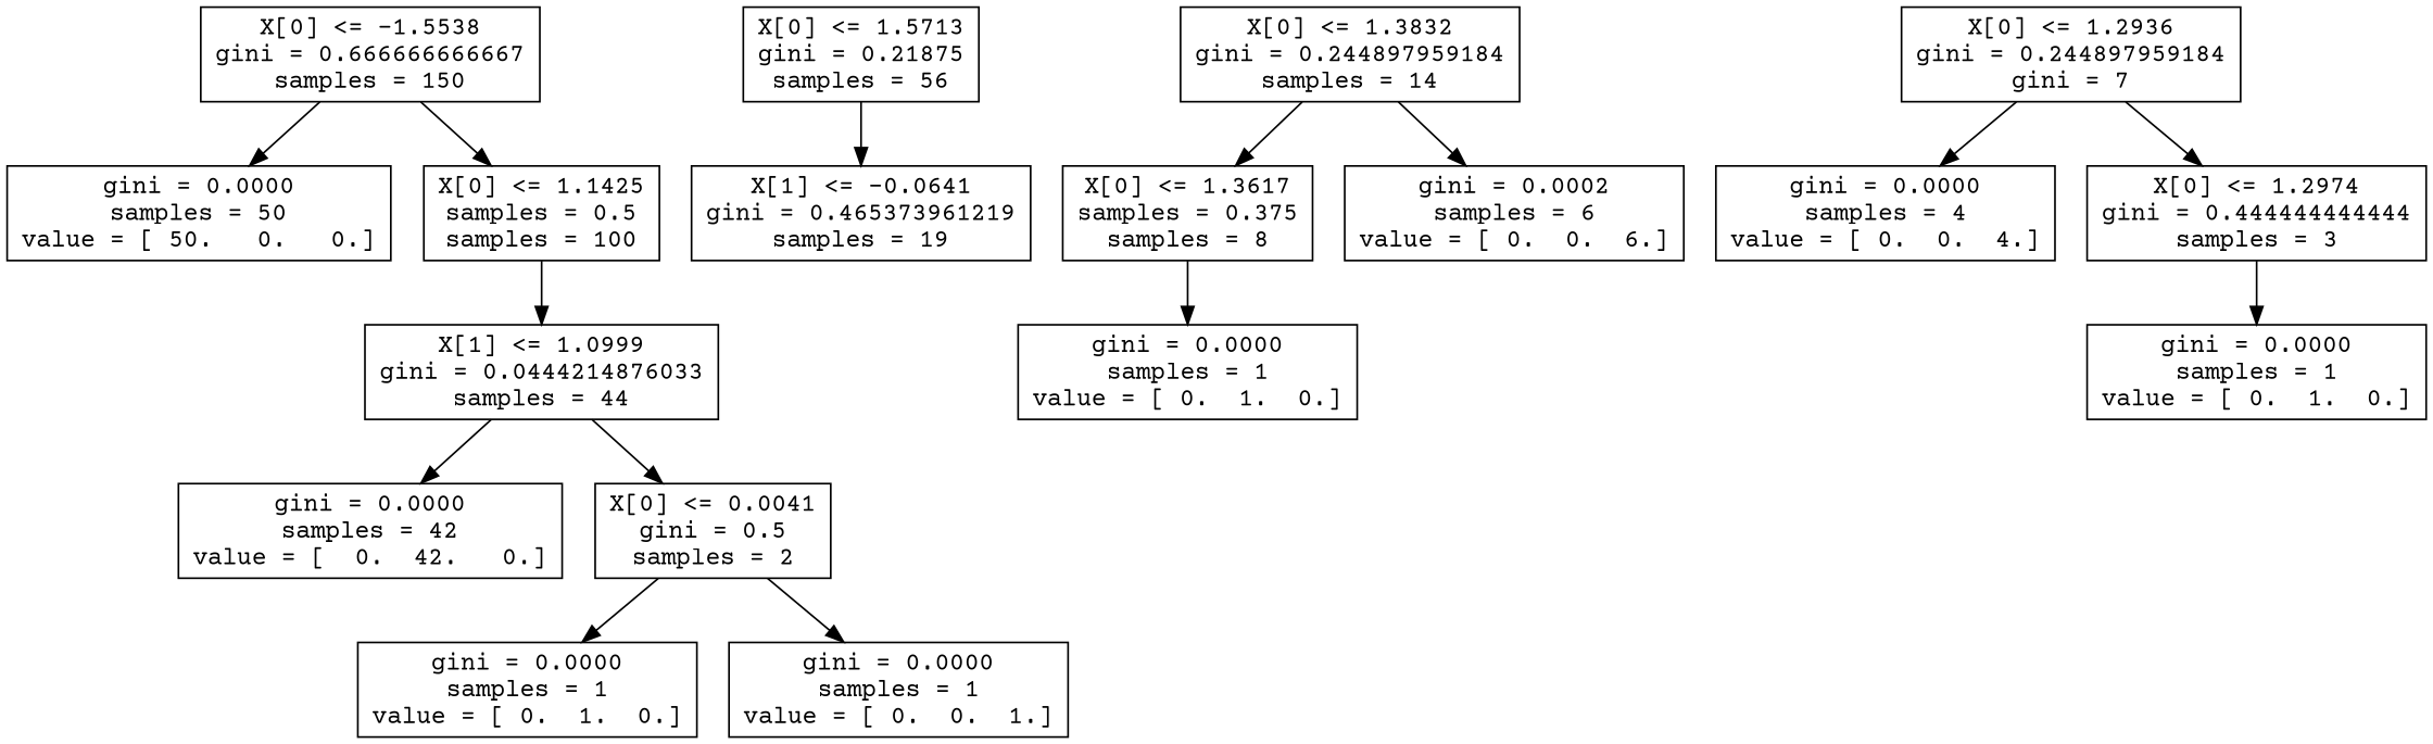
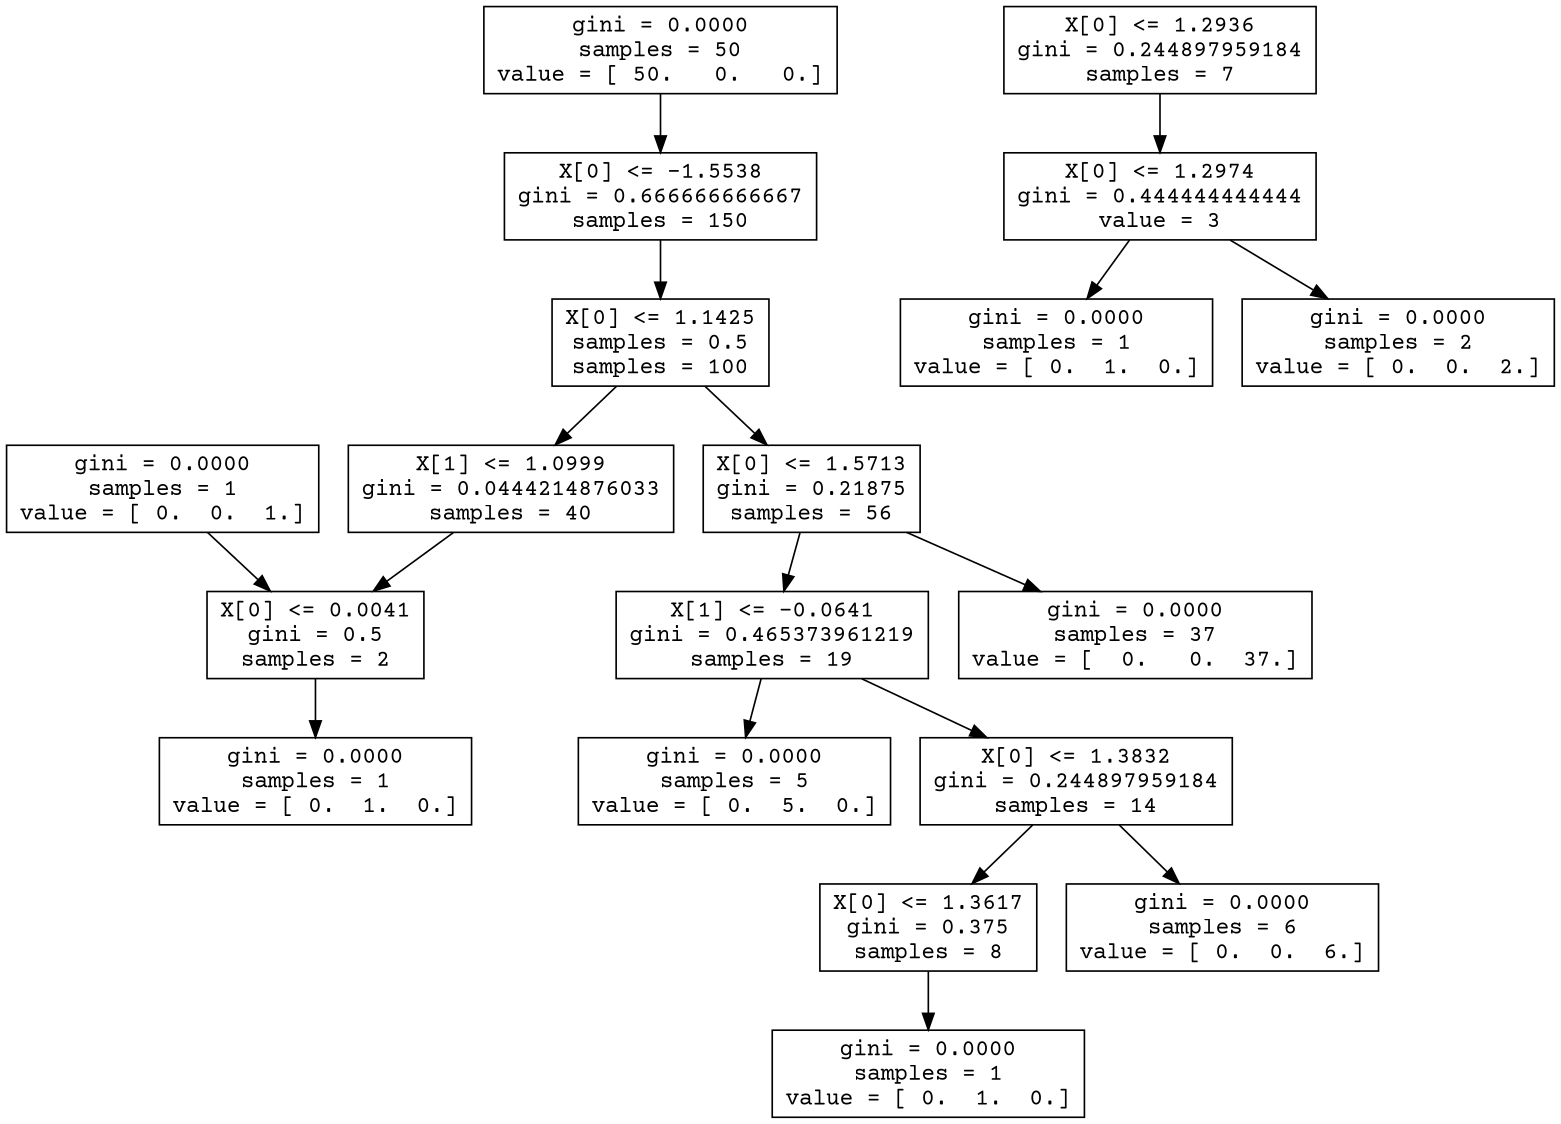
  digraph {
    fontname="Courier Prime"
    node [fontname="Courier Prime" shape=box]
    edge [fontname="Courier Prime"]
    n1 [label="X[0] <= -1.5538\ngini = 0.666666666667\nsamples = 150"]
    n2 [label="gini = 0.0000\nsamples = 50\nvalue = [ 50.   0.   0.]"]
    n3 [label="X[0] <= 1.1425\nsamples = 0.5\nsamples = 100"]
-   n4 [label="X[1] <= 1.0999\ngini = 0.0444214876033\nsamples = 44"]
+   n4 [label="X[1] <= 1.0999\ngini = 0.0444214876033\nsamples = 40"]
    n5 [label="X[0] <= 1.5713\ngini = 0.21875\nsamples = 56"]
-   n6 [label="gini = 0.0000\nsamples = 42\nvalue = [  0.  42.   0.]"]
    n7 [label="X[0] <= 0.0041\ngini = 0.5\nsamples = 2"]
    n8 [label="X[1] <= -0.0641\ngini = 0.465373961219\nsamples = 19"]
+   n9 [label="gini = 0.0000\nsamples = 37\nvalue = [  0.   0.  37.]"]
    n10 [label="gini = 0.0000\nsamples = 1\nvalue = [ 0.  1.  0.]"]
    n11 [label="gini = 0.0000\nsamples = 1\nvalue = [ 0.  0.  1.]"]
+   n12 [label="gini = 0.0000\nsamples = 5\nvalue = [ 0.  5.  0.]"]
    n13 [label="X[0] <= 1.3832\ngini = 0.244897959184\nsamples = 14"]
-   n14 [label="X[0] <= 1.3617\nsamples = 0.375\nsamples = 8"]
-   n15 [label="gini = 0.0002\nsamples = 6\nvalue = [ 0.  0.  6.]"]
+   n14 [label="X[0] <= 1.3617\ngini = 0.375\nsamples = 8"]
+   n15 [label="gini = 0.0000\nsamples = 6\nvalue = [ 0.  0.  6.]"]
    n16 [label="gini = 0.0000\nsamples = 1\nvalue = [ 0.  1.  0.]"]
-   n17 [label="X[0] <= 1.2936\ngini = 0.244897959184\ngini = 7"]
-   n18 [label="gini = 0.0000\nsamples = 4\nvalue = [ 0.  0.  4.]"]
-   n19 [label="X[0] <= 1.2974\ngini = 0.444444444444\nsamples = 3"]
+   n17 [label="X[0] <= 1.2936\ngini = 0.244897959184\nsamples = 7"]
+   n19 [label="X[0] <= 1.2974\ngini = 0.444444444444\nvalue = 3"]
    n20 [label="gini = 0.0000\nsamples = 1\nvalue = [ 0.  1.  0.]"]
-   n1 -> n2
+   n21 [label="gini = 0.0000\nsamples = 2\nvalue = [ 0.  0.  2.]"]
+   n2 -> n1
    n1 -> n3
    n3 -> n4
-   n4 -> n6
+   n3 -> n5
    n4 -> n7
    n5 -> n8
+   n5 -> n9
    n7 -> n10
-   n7 -> n11
+   n11 -> n7
+   n8 -> n12
+   n8 -> n13
    n13 -> n14
    n13 -> n15
    n14 -> n16
-   n17 -> n18
    n17 -> n19
    n19 -> n20
+   n19 -> n21
  }
